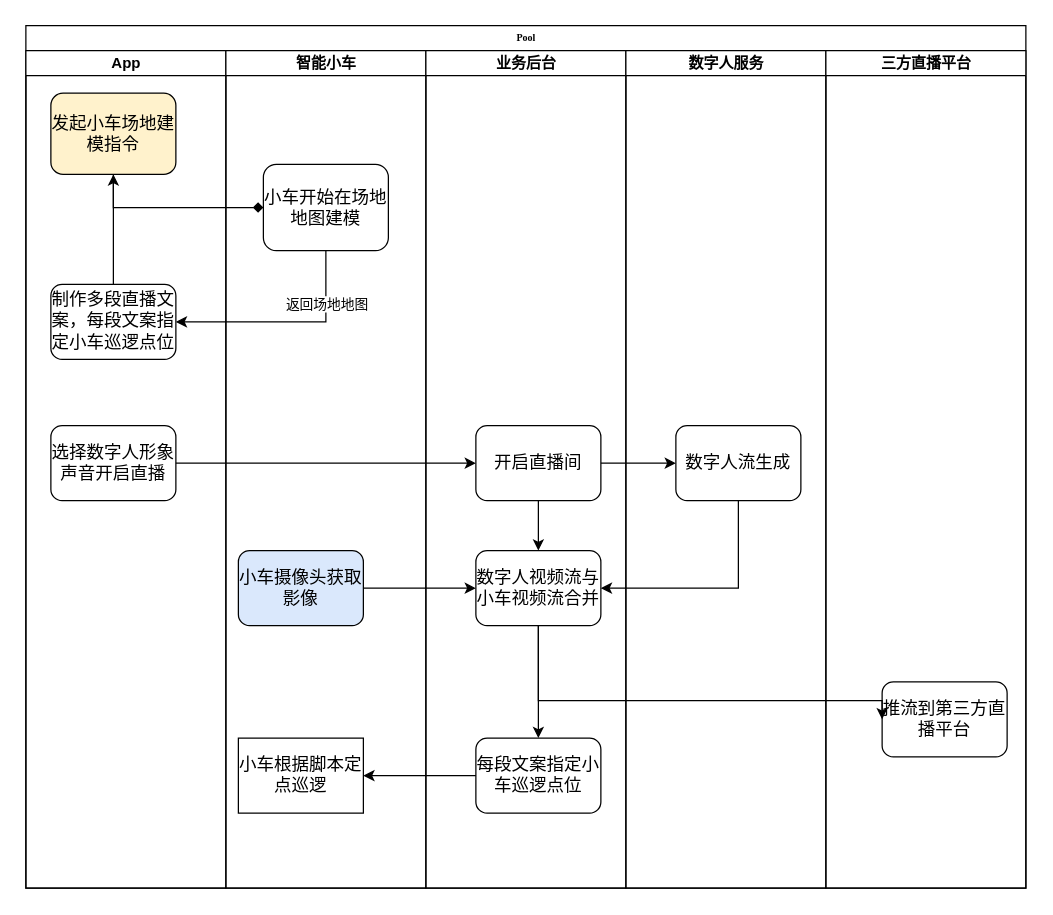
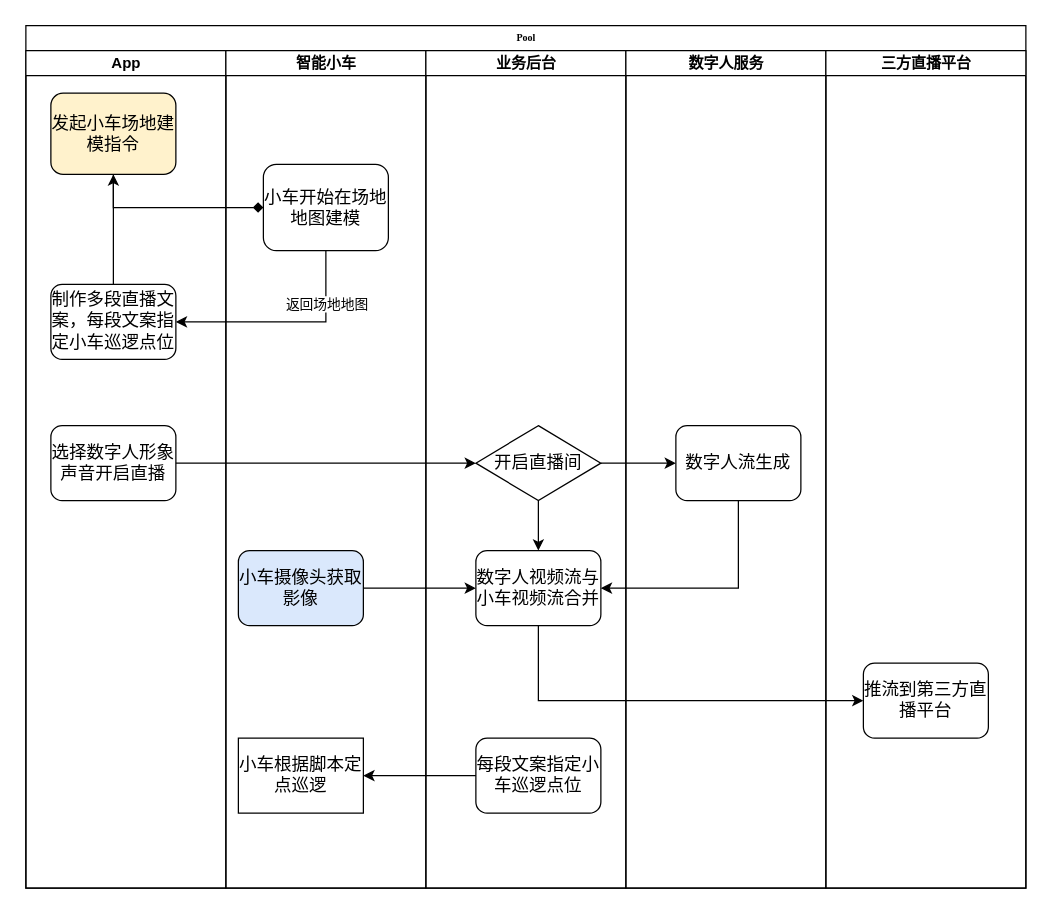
  <mxCell id="0" />
  <mxCell id="1" parent="0" />
  <mxCell id="2" value="Pool" style="swimlane;html=1;childLayout=stackLayout;startSize=20;rounded=0;shadow=0;labelBackgroundColor=none;strokeWidth=1;fontFamily=Verdana;fontSize=8;align=center;" parent="1" vertex="1"><mxGeometry x="20" y="20" width="800" height="690" as="geometry"><mxRectangle x="70" y="40" width="60" height="20" as="alternateBounds" /></mxGeometry></mxCell>
  <mxCell id="3" value="App" style="swimlane;html=1;startSize=20;" parent="2" vertex="1"><mxGeometry y="20" width="160" height="670" as="geometry" /></mxCell>
  <mxCell id="4" value="&lt;font style=&quot;font-size: 14px;&quot;&gt;发起小车场地建模指令&lt;/font&gt;" style="rounded=1;whiteSpace=wrap;html=1;shadow=0;labelBackgroundColor=none;strokeWidth=1;fontFamily=Verdana;fontSize=8;align=center;fillColor=#fff2cc;" parent="3" vertex="1"><mxGeometry x="20" y="34" width="100" height="65" as="geometry" /></mxCell>
  <mxCell id="5" value="" style="edgeStyle=orthogonalEdgeStyle;rounded=0;orthogonalLoop=1;jettySize=auto;html=1;" parent="3" source="6" target="4" edge="1"><mxGeometry relative="1" as="geometry"><mxPoint x="70" y="305" as="targetPoint" /></mxGeometry></mxCell>
  <mxCell id="6" value="&lt;span style=&quot;font-size: 14px;&quot;&gt;制作多段直播文案，&lt;/span&gt;&lt;span style=&quot;font-size: 14px;&quot;&gt;每段文案指定小车巡逻点位&lt;/span&gt;" style="rounded=1;whiteSpace=wrap;html=1;shadow=0;labelBackgroundColor=none;strokeWidth=1;fontFamily=Verdana;fontSize=8;align=center;" parent="3" vertex="1"><mxGeometry x="20" y="187" width="100" height="60" as="geometry" /></mxCell>
  <mxCell id="7" value="&lt;span style=&quot;font-size: 14px;&quot;&gt;选择数字人形象声音开启直播&lt;/span&gt;" style="rounded=1;whiteSpace=wrap;html=1;shadow=0;labelBackgroundColor=none;strokeWidth=1;fontFamily=Verdana;fontSize=8;align=center;" parent="3" vertex="1"><mxGeometry x="20" y="300" width="100" height="60" as="geometry" /></mxCell>
  <mxCell id="8" value="智能小车" style="swimlane;html=1;startSize=20;" parent="2" vertex="1"><mxGeometry x="160" y="20" width="160" height="670" as="geometry" /></mxCell>
  <mxCell id="9" value="&lt;span style=&quot;font-size: 14px;&quot;&gt;小车开始在场地地图建模&lt;/span&gt;" style="rounded=1;whiteSpace=wrap;html=1;shadow=0;labelBackgroundColor=none;strokeWidth=1;fontFamily=Verdana;fontSize=8;align=center;" parent="8" vertex="1"><mxGeometry x="30" y="91" width="100" height="69" as="geometry" /></mxCell>
  <mxCell id="10" value="&lt;span style=&quot;font-size: 14px;&quot;&gt;小车摄像头获取影像&lt;/span&gt;" style="rounded=1;whiteSpace=wrap;html=1;shadow=0;labelBackgroundColor=none;strokeWidth=1;fontFamily=Verdana;fontSize=8;align=center;fillColor=#dae8fc;" parent="8" vertex="1"><mxGeometry x="10" y="400" width="100" height="60" as="geometry" /></mxCell>
  <mxCell id="11" value="&lt;span style=&quot;font-size: 14px;&quot;&gt;小车根据脚本定点巡逻&lt;/span&gt;" style="whiteSpace=wrap;html=1;shadow=0;labelBackgroundColor=none;strokeWidth=1;fontFamily=Verdana;fontSize=8;align=center;rounded=0;" parent="8" vertex="1"><mxGeometry x="10" y="550" width="100" height="60" as="geometry" /></mxCell>
  <mxCell id="12" value="业务后台" style="swimlane;html=1;startSize=20;" parent="2" vertex="1"><mxGeometry x="320" y="20" width="160" height="670" as="geometry" /></mxCell>
  <mxCell id="13" value="" style="edgeStyle=orthogonalEdgeStyle;rounded=0;orthogonalLoop=1;jettySize=auto;html=1;entryX=0.5;entryY=0;entryDx=0;entryDy=0;" parent="12" source="14" target="16" edge="1"><mxGeometry relative="1" as="geometry"><mxPoint x="80" y="580" as="targetPoint" /></mxGeometry></mxCell>
- <mxCell id="14" value="&lt;span style=&quot;font-size: 14px;&quot;&gt;开启直播间&lt;/span&gt;" style="rounded=1;whiteSpace=wrap;html=1;shadow=0;labelBackgroundColor=none;strokeWidth=1;fontFamily=Verdana;fontSize=8;align=center;" parent="12" vertex="1"><mxGeometry x="40" y="300" width="100" height="60" as="geometry" /></mxCell>
- <mxCell id="15" style="edgeStyle=orthogonalEdgeStyle;rounded=0;orthogonalLoop=1;jettySize=auto;html=1;" parent="12" source="16" target="17" edge="1"><mxGeometry relative="1" as="geometry" /></mxCell>
+ <mxCell id="14" value="&lt;span style=&quot;font-size: 14px;&quot;&gt;开启直播间&lt;/span&gt;" style="rhombus;whiteSpace=wrap;html=1;shadow=0;labelBackgroundColor=none;strokeWidth=1;fontFamily=Verdana;fontSize=8;align=center;" parent="12" vertex="1"><mxGeometry x="40" y="300" width="100" height="60" as="geometry" /></mxCell>
  <mxCell id="16" value="&lt;span style=&quot;font-size: 14px;&quot;&gt;数字人视频流与小车视频流合并&lt;/span&gt;" style="rounded=1;whiteSpace=wrap;html=1;shadow=0;labelBackgroundColor=none;strokeWidth=1;fontFamily=Verdana;fontSize=8;align=center;" parent="12" vertex="1"><mxGeometry x="40" y="400" width="100" height="60" as="geometry" /></mxCell>
  <mxCell id="17" value="&lt;span style=&quot;font-size: 14px;&quot;&gt;每段文案指定小车巡逻点位&lt;/span&gt;" style="rounded=1;whiteSpace=wrap;html=1;shadow=0;labelBackgroundColor=none;strokeWidth=1;fontFamily=Verdana;fontSize=8;align=center;" parent="12" vertex="1"><mxGeometry x="40" y="550" width="100" height="60" as="geometry" /></mxCell>
  <mxCell id="18" value="数字人服务" style="swimlane;html=1;startSize=20;" parent="2" vertex="1"><mxGeometry x="480" y="20" width="160" height="670" as="geometry" /></mxCell>
  <mxCell id="19" value="&lt;span style=&quot;font-size: 14px;&quot;&gt;数字人流生成&lt;/span&gt;" style="rounded=1;whiteSpace=wrap;html=1;shadow=0;labelBackgroundColor=none;strokeWidth=1;fontFamily=Verdana;fontSize=8;align=center;" parent="18" vertex="1"><mxGeometry x="40" y="300" width="100" height="60" as="geometry" /></mxCell>
  <mxCell id="20" value="三方直播平台" style="swimlane;html=1;startSize=20;" parent="2" vertex="1"><mxGeometry x="640" y="20" width="160" height="670" as="geometry" /></mxCell>
- <mxCell id="21" value="&lt;span style=&quot;font-size: 14px;&quot;&gt;推流到第三方直播平台&lt;/span&gt;" style="rounded=1;whiteSpace=wrap;html=1;shadow=0;labelBackgroundColor=none;strokeWidth=1;fontFamily=Verdana;fontSize=8;align=center;" parent="20" vertex="1"><mxGeometry x="45" y="505" width="100" height="60" as="geometry" /></mxCell>
+ <mxCell id="21" value="&lt;span style=&quot;font-size: 14px;&quot;&gt;推流到第三方直播平台&lt;/span&gt;" style="rounded=1;whiteSpace=wrap;html=1;shadow=0;labelBackgroundColor=none;strokeWidth=1;fontFamily=Verdana;fontSize=8;align=center;" parent="20" vertex="1"><mxGeometry x="30" y="490" width="100" height="60" as="geometry" /></mxCell>
  <mxCell id="22" style="edgeStyle=orthogonalEdgeStyle;rounded=0;orthogonalLoop=1;jettySize=auto;html=1;exitX=0.5;exitY=1;exitDx=0;exitDy=0;entryX=0;entryY=0.5;entryDx=0;entryDy=0;endArrow=diamond;" parent="2" source="4" target="9" edge="1"><mxGeometry relative="1" as="geometry"><mxPoint x="70" y="175" as="targetPoint" /></mxGeometry></mxCell>
  <mxCell id="23" value="" style="edgeStyle=orthogonalEdgeStyle;rounded=0;orthogonalLoop=1;jettySize=auto;html=1;exitX=1;exitY=0.5;exitDx=0;exitDy=0;entryX=0;entryY=0.5;entryDx=0;entryDy=0;" parent="2" source="7" target="14" edge="1"><mxGeometry relative="1" as="geometry" /></mxCell>
  <mxCell id="24" value="" style="edgeStyle=orthogonalEdgeStyle;rounded=0;orthogonalLoop=1;jettySize=auto;html=1;entryX=0;entryY=0.5;entryDx=0;entryDy=0;" parent="2" source="10" target="16" edge="1"><mxGeometry relative="1" as="geometry" /></mxCell>
  <mxCell id="25" value="" style="edgeStyle=orthogonalEdgeStyle;rounded=0;orthogonalLoop=1;jettySize=auto;html=1;" parent="2" source="14" target="19" edge="1"><mxGeometry relative="1" as="geometry" /></mxCell>
  <mxCell id="26" style="edgeStyle=orthogonalEdgeStyle;rounded=0;orthogonalLoop=1;jettySize=auto;html=1;entryX=1;entryY=0.5;entryDx=0;entryDy=0;" parent="2" source="19" target="16" edge="1"><mxGeometry relative="1" as="geometry"><mxPoint x="580" y="640" as="targetPoint" /><Array as="points"><mxPoint x="570" y="450" /></Array></mxGeometry></mxCell>
  <mxCell id="27" style="edgeStyle=orthogonalEdgeStyle;rounded=0;orthogonalLoop=1;jettySize=auto;html=1;entryX=0;entryY=0.5;entryDx=0;entryDy=0;" parent="2" source="16" target="21" edge="1"><mxGeometry relative="1" as="geometry"><Array as="points"><mxPoint x="410" y="540" /></Array></mxGeometry></mxCell>
  <mxCell id="28" style="edgeStyle=orthogonalEdgeStyle;rounded=0;orthogonalLoop=1;jettySize=auto;html=1;entryX=1;entryY=0.5;entryDx=0;entryDy=0;" parent="2" source="9" target="6" edge="1"><mxGeometry relative="1" as="geometry"><Array as="points"><mxPoint x="240" y="237" /></Array></mxGeometry></mxCell>
  <mxCell id="29" value="返回场地地图" style="edgeLabel;html=1;align=center;verticalAlign=middle;resizable=0;points=[];" parent="28" vertex="1" connectable="0"><mxGeometry x="-0.525" relative="1" as="geometry"><mxPoint as="offset" /></mxGeometry></mxCell>
  <mxCell id="30" value="" style="edgeStyle=orthogonalEdgeStyle;rounded=0;orthogonalLoop=1;jettySize=auto;html=1;" parent="2" source="17" target="11" edge="1"><mxGeometry relative="1" as="geometry" /></mxCell>
